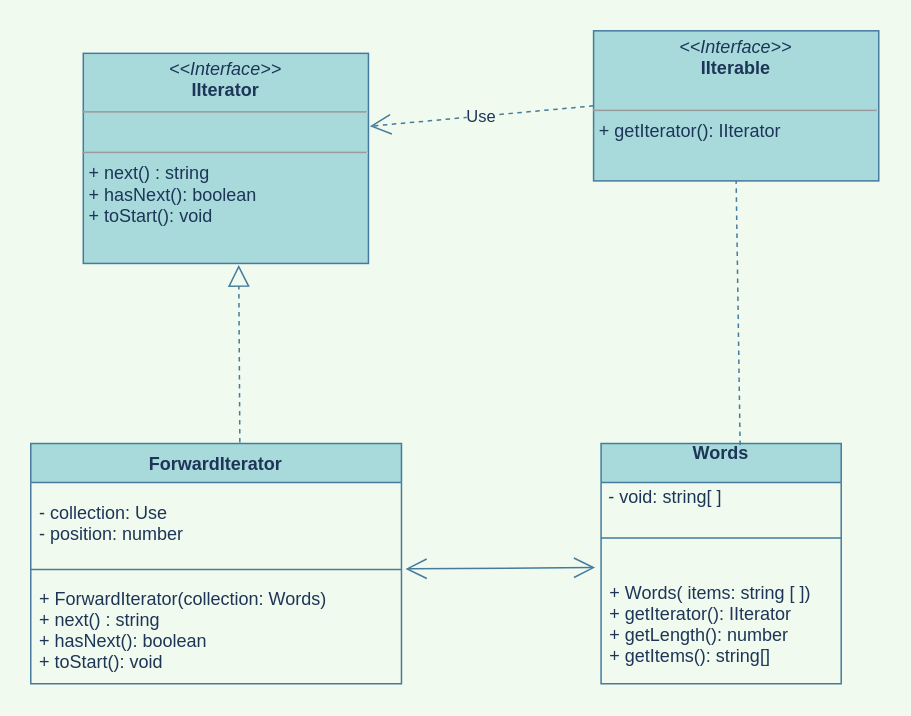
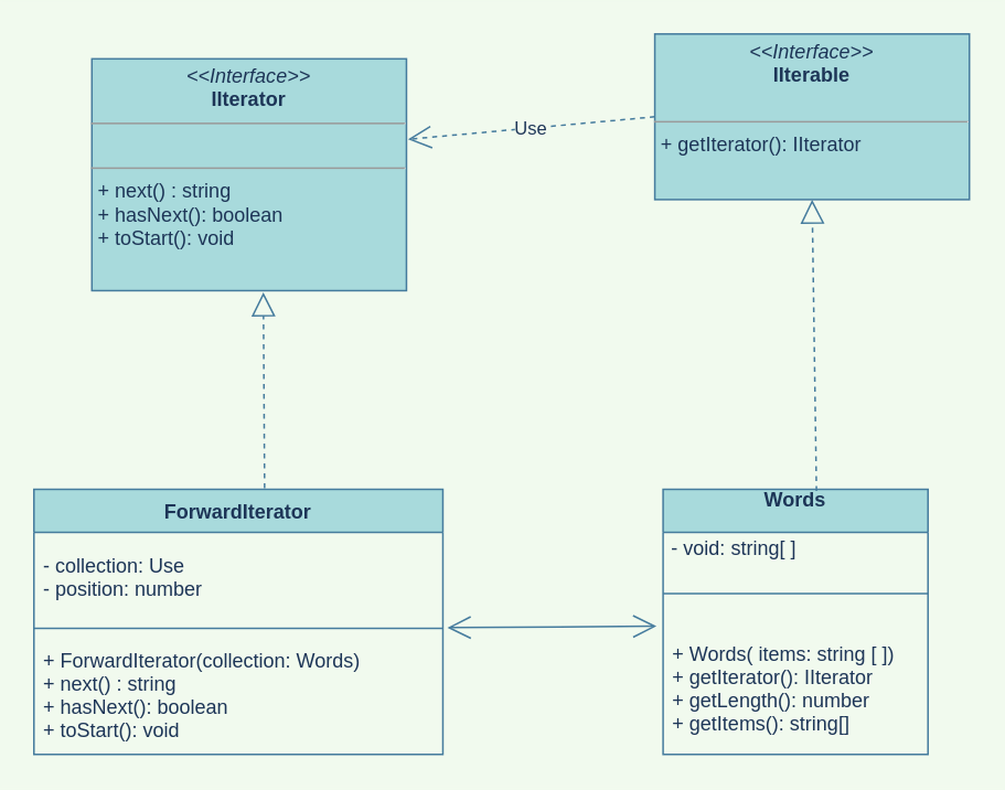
  <mxCell id="0" />
  <mxCell id="1" parent="0" />
  <mxCell id="2" value="&lt;p style=&quot;margin: 0px ; margin-top: 4px ; text-align: center&quot;&gt;&lt;i&gt;&amp;lt;&amp;lt;Interface&amp;gt;&amp;gt;&lt;/i&gt;&lt;br&gt;&lt;b&gt;IIterable&lt;/b&gt;&lt;/p&gt;&lt;p style=&quot;margin: 0px ; margin-left: 4px&quot;&gt;&lt;br&gt;&lt;/p&gt;&lt;hr size=&quot;1&quot;&gt;&lt;p style=&quot;margin: 0px ; margin-left: 4px&quot;&gt;+ getIterator(): IIterator&lt;/p&gt;" style="verticalAlign=middle;align=left;overflow=fill;fontSize=12;fontFamily=Helvetica;html=1;fillColor=#A8DADC;strokeColor=#457B9D;fontColor=#1D3557;" vertex="1" parent="1"><mxGeometry x="395" y="20" width="190" height="100" as="geometry" /></mxCell>
  <mxCell id="3" value="&lt;p style=&quot;margin: 0px ; margin-top: 4px ; text-align: center&quot;&gt;&lt;i&gt;&amp;lt;&amp;lt;Interface&amp;gt;&amp;gt;&lt;/i&gt;&lt;br&gt;&lt;b&gt;IIterator&lt;/b&gt;&lt;/p&gt;&lt;hr size=&quot;1&quot;&gt;&lt;p style=&quot;margin: 0px ; margin-left: 4px&quot;&gt;&lt;br&gt;&lt;/p&gt;&lt;hr size=&quot;1&quot;&gt;&lt;p style=&quot;margin: 0px ; margin-left: 4px&quot;&gt;+ next() : string&lt;/p&gt;&lt;p style=&quot;margin: 0px ; margin-left: 4px&quot;&gt;+ hasNext(): boolean&lt;/p&gt;&lt;p style=&quot;margin: 0px ; margin-left: 4px&quot;&gt;+ toStart(): void&lt;/p&gt;" style="verticalAlign=middle;align=left;overflow=fill;fontSize=12;fontFamily=Helvetica;html=1;fillColor=#A8DADC;strokeColor=#457B9D;fontColor=#1D3557;" vertex="1" parent="1"><mxGeometry x="55" y="35" width="190" height="140" as="geometry" /></mxCell>
  <mxCell id="4" value="Words&#10;" style="swimlane;fontStyle=1;align=center;verticalAlign=middle;childLayout=stackLayout;horizontal=1;startSize=26;horizontalStack=0;resizeParent=1;resizeParentMax=0;resizeLast=0;collapsible=1;marginBottom=0;fillColor=#A8DADC;strokeColor=#457B9D;fontColor=#1D3557;" vertex="1" parent="1"><mxGeometry x="400" y="295" width="160" height="160" as="geometry" /></mxCell>
  <mxCell id="5" value="&amp;nbsp;- void: string[ ]" style="text;html=1;align=left;verticalAlign=middle;resizable=0;points=[];autosize=1;strokeColor=none;fontColor=#1D3557;" vertex="1" parent="4"><mxGeometry y="26" width="160" height="20" as="geometry" /></mxCell>
  <mxCell id="6" value="" style="line;strokeWidth=1;fillColor=none;align=left;verticalAlign=middle;spacingTop=-1;spacingLeft=3;spacingRight=3;rotatable=0;labelPosition=right;points=[];portConstraint=eastwest;labelBackgroundColor=#F1FAEE;strokeColor=#457B9D;fontColor=#1D3557;" vertex="1" parent="4"><mxGeometry y="46" width="160" height="34" as="geometry" /></mxCell>
  <mxCell id="7" value="+ Words( items: string [ ])&#10;+ getIterator(): IIterator&#10;+ getLength(): number&#10;+ getItems(): string[]" style="text;strokeColor=none;fillColor=none;align=left;verticalAlign=middle;spacingLeft=4;spacingRight=4;overflow=hidden;rotatable=0;points=[[0,0.5],[1,0.5]];portConstraint=eastwest;fontColor=#1D3557;" vertex="1" parent="4"><mxGeometry y="80" width="160" height="80" as="geometry" /></mxCell>
  <mxCell id="8" value="ForwardIterator" style="swimlane;fontStyle=1;align=center;verticalAlign=middle;childLayout=stackLayout;horizontal=1;startSize=26;horizontalStack=0;resizeParent=1;resizeParentMax=0;resizeLast=0;collapsible=1;marginBottom=0;fillColor=#A8DADC;strokeColor=#457B9D;fontColor=#1D3557;" vertex="1" parent="1"><mxGeometry x="20" y="295" width="247" height="160" as="geometry" /></mxCell>
  <mxCell id="9" value="- collection: Use&#10;- position: number" style="text;strokeColor=none;fillColor=none;align=left;verticalAlign=middle;spacingLeft=4;spacingRight=4;overflow=hidden;rotatable=0;points=[[0,0.5],[1,0.5]];portConstraint=eastwest;fontColor=#1D3557;" vertex="1" parent="8"><mxGeometry y="26" width="247" height="54" as="geometry" /></mxCell>
  <mxCell id="10" value="" style="line;strokeWidth=1;fillColor=none;align=left;verticalAlign=middle;spacingTop=-1;spacingLeft=3;spacingRight=3;rotatable=0;labelPosition=right;points=[];portConstraint=eastwest;labelBackgroundColor=#F1FAEE;strokeColor=#457B9D;fontColor=#1D3557;" vertex="1" parent="8"><mxGeometry y="80" width="247" height="8" as="geometry" /></mxCell>
  <mxCell id="11" value="+ ForwardIterator(collection: Words)&#10;+ next() : string&#10;+ hasNext(): boolean&#10;+ toStart(): void" style="text;strokeColor=none;fillColor=none;align=left;verticalAlign=middle;spacingLeft=4;spacingRight=4;overflow=hidden;rotatable=0;points=[[0,0.5],[1,0.5]];portConstraint=eastwest;fontColor=#1D3557;" vertex="1" parent="8"><mxGeometry y="88" width="247" height="72" as="geometry" /></mxCell>
  <mxCell id="12" value="" style="endArrow=block;dashed=1;endFill=0;endSize=12;html=1;exitX=0.564;exitY=-0.004;exitDx=0;exitDy=0;exitPerimeter=0;entryX=0.545;entryY=1.007;entryDx=0;entryDy=0;entryPerimeter=0;labelBackgroundColor=#F1FAEE;strokeColor=#457B9D;fontColor=#1D3557;" edge="1" parent="1" source="8" target="3"><mxGeometry width="160" relative="1" as="geometry"><mxPoint x="255" y="235" as="sourcePoint" /><mxPoint x="415" y="235" as="targetPoint" /></mxGeometry></mxCell>
- <mxCell id="13" value="" style="endArrow=none;dashed=1;endFill=0;endSize=12;html=1;exitX=0.579;exitY=0.006;exitDx=0;exitDy=0;exitPerimeter=0;entryX=0.5;entryY=1;entryDx=0;entryDy=0;labelBackgroundColor=#F1FAEE;strokeColor=#457B9D;fontColor=#1D3557;" edge="1" parent="1" source="4" target="2"><mxGeometry width="160" relative="1" as="geometry"><mxPoint x="255" y="235" as="sourcePoint" /><mxPoint x="415" y="235" as="targetPoint" /></mxGeometry></mxCell>
+ <mxCell id="13" value="" style="endArrow=block;dashed=1;endFill=0;endSize=12;html=1;exitX=0.579;exitY=0.006;exitDx=0;exitDy=0;exitPerimeter=0;entryX=0.5;entryY=1;entryDx=0;entryDy=0;labelBackgroundColor=#F1FAEE;strokeColor=#457B9D;fontColor=#1D3557;" edge="1" parent="1" source="4" target="2"><mxGeometry width="160" relative="1" as="geometry"><mxPoint x="255" y="235" as="sourcePoint" /><mxPoint x="415" y="235" as="targetPoint" /></mxGeometry></mxCell>
  <mxCell id="14" value="Use" style="endArrow=open;endSize=12;dashed=1;html=1;exitX=0;exitY=0.5;exitDx=0;exitDy=0;entryX=1.005;entryY=0.347;entryDx=0;entryDy=0;entryPerimeter=0;labelBackgroundColor=#F1FAEE;strokeColor=#457B9D;fontColor=#1D3557;" edge="1" parent="1" source="2" target="3"><mxGeometry width="160" relative="1" as="geometry"><mxPoint x="255" y="235" as="sourcePoint" /><mxPoint x="415" y="235" as="targetPoint" /></mxGeometry></mxCell>
  <mxCell id="15" value="" style="endArrow=open;endFill=0;endSize=12;html=1;exitX=1.011;exitY=1.065;exitDx=0;exitDy=0;exitPerimeter=0;entryX=-0.025;entryY=0.033;entryDx=0;entryDy=0;entryPerimeter=0;startArrow=open;startFill=0;startSize=12;labelBackgroundColor=#F1FAEE;strokeColor=#457B9D;fontColor=#1D3557;" edge="1" parent="1" source="9" target="7"><mxGeometry width="160" relative="1" as="geometry"><mxPoint x="255" y="235" as="sourcePoint" /><mxPoint x="415" y="235" as="targetPoint" /></mxGeometry></mxCell>
